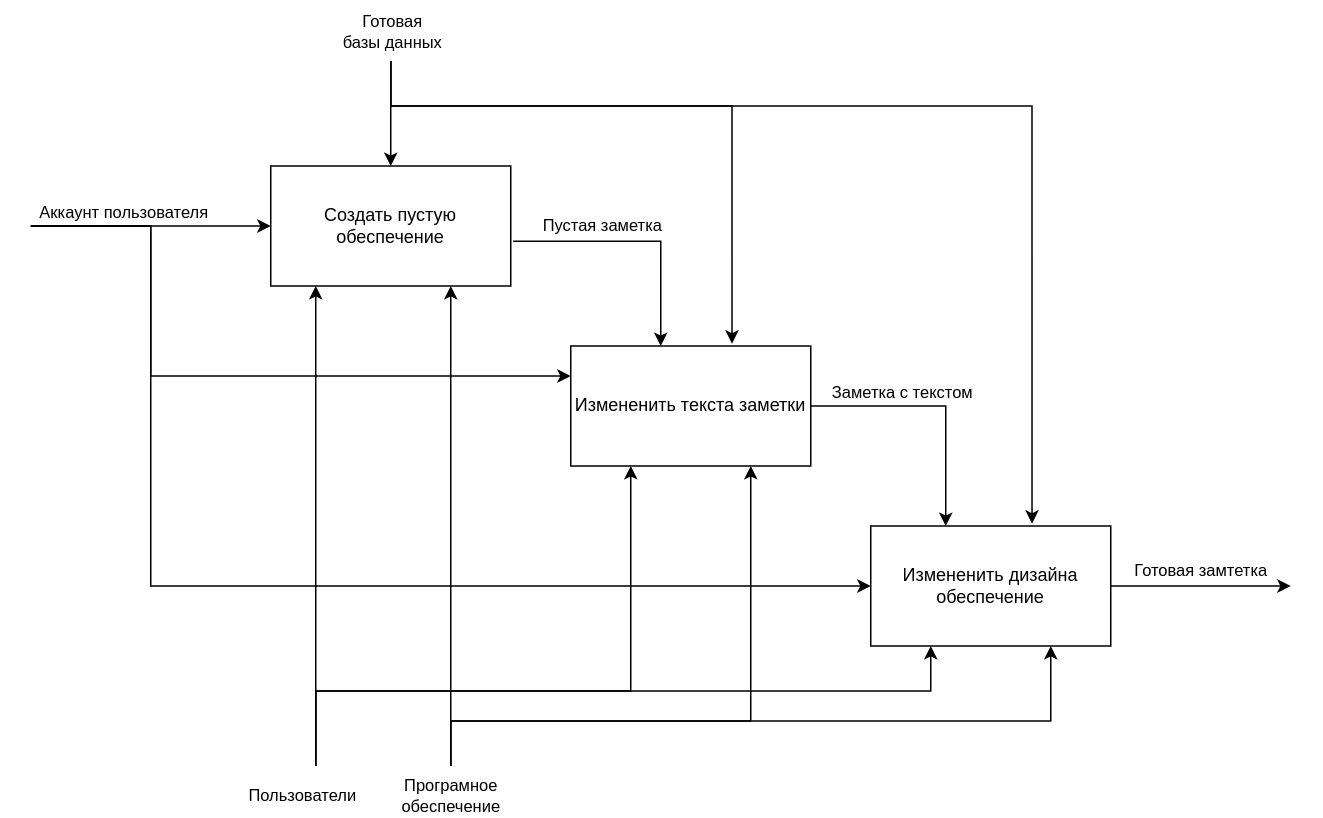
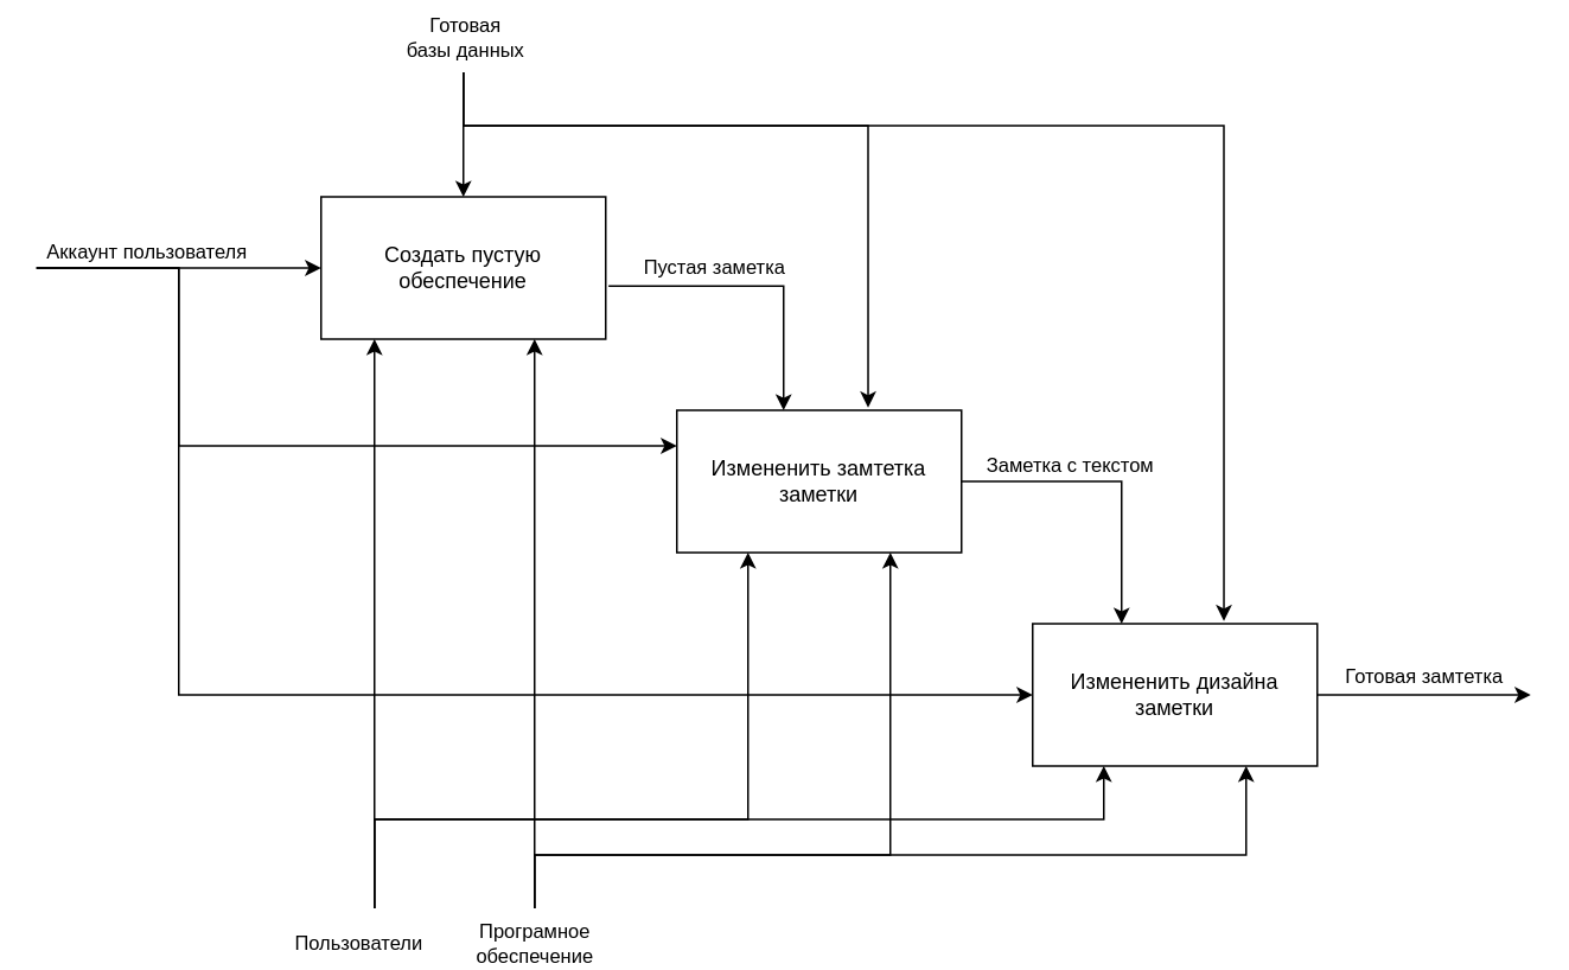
  <mxCell id="0" />
  <mxCell id="1" parent="0" />
  <mxCell id="2" value="Создать пустую обеспечение" style="rounded=0;whiteSpace=wrap;html=1;" parent="1" vertex="1"><mxGeometry x="180" y="110" width="160" height="80" as="geometry" /></mxCell>
- <mxCell id="3" value="Измененить текста заметки" style="rounded=0;whiteSpace=wrap;html=1;" parent="1" vertex="1"><mxGeometry x="380" y="230" width="160" height="80" as="geometry" /></mxCell>
+ <mxCell id="3" value="Измененить замтетка заметки" style="rounded=0;whiteSpace=wrap;html=1;" parent="1" vertex="1"><mxGeometry x="380" y="230" width="160" height="80" as="geometry" /></mxCell>
  <mxCell id="4" value="Готовая замтетка" style="edgeStyle=orthogonalEdgeStyle;rounded=0;orthogonalLoop=1;jettySize=auto;html=1;exitX=1;exitY=0.5;exitDx=0;exitDy=0;" parent="1" source="5" edge="1"><mxGeometry x="0.001" y="10" relative="1" as="geometry"><mxPoint x="860" y="390" as="targetPoint" /><Array as="points"><mxPoint x="820" y="390" /><mxPoint x="820" y="390" /></Array><mxPoint as="offset" /></mxGeometry></mxCell>
- <mxCell id="5" value="Измененить дизайна обеспечение" style="rounded=0;whiteSpace=wrap;html=1;" parent="1" vertex="1"><mxGeometry x="580" y="350" width="160" height="80" as="geometry" /></mxCell>
+ <mxCell id="5" value="Измененить дизайна заметки" style="rounded=0;whiteSpace=wrap;html=1;" parent="1" vertex="1"><mxGeometry x="580" y="350" width="160" height="80" as="geometry" /></mxCell>
  <mxCell id="6" value="" style="endArrow=classic;html=1;rounded=0;" parent="1" target="2" edge="1"><mxGeometry width="50" height="50" relative="1" as="geometry"><mxPoint y="150" as="sourcePoint" x="20" /><mxPoint x="660" y="100" as="targetPoint" /></mxGeometry></mxCell>
  <mxCell id="7" value="Аккаунт пользователя" style="edgeLabel;html=1;align=center;verticalAlign=middle;resizable=0;points=[];" parent="6" vertex="1" connectable="0"><mxGeometry x="-0.479" relative="1" as="geometry"><mxPoint x="19" y="-10" as="offset" /></mxGeometry></mxCell>
  <mxCell id="8" value="" style="endArrow=classic;html=1;rounded=0;entryX=0;entryY=0.25;entryDx=0;entryDy=0;edgeStyle=orthogonalEdgeStyle;" parent="1" target="3" edge="1"><mxGeometry width="50" height="50" relative="1" as="geometry"><mxPoint y="150" as="sourcePoint" x="20" /><mxPoint x="100" y="180" as="targetPoint" /><Array as="points"><mxPoint x="100" y="150" /><mxPoint x="100" y="250" /></Array></mxGeometry></mxCell>
  <mxCell id="9" value="" style="endArrow=classic;html=1;rounded=0;entryX=0;entryY=0.5;entryDx=0;entryDy=0;edgeStyle=orthogonalEdgeStyle;" parent="1" target="5" edge="1"><mxGeometry width="50" height="50" relative="1" as="geometry"><mxPoint y="150" as="sourcePoint" x="20" /><mxPoint x="560" y="90" as="targetPoint" /><Array as="points"><mxPoint x="100" y="150" /><mxPoint x="100" y="390" /></Array></mxGeometry></mxCell>
  <mxCell id="10" value="" style="endArrow=classic;html=1;rounded=0;entryX=0.25;entryY=1;entryDx=0;entryDy=0;" parent="1" edge="1"><mxGeometry width="50" height="50" relative="1" as="geometry"><mxPoint x="210" y="510" as="sourcePoint" /><mxPoint x="210" y="190" as="targetPoint" /></mxGeometry></mxCell>
  <mxCell id="11" value="Пользователи" style="edgeLabel;html=1;align=center;verticalAlign=middle;resizable=0;points=[];" parent="10" vertex="1" connectable="0"><mxGeometry x="-0.32" y="1" relative="1" as="geometry"><mxPoint x="-9" y="128" as="offset" /></mxGeometry></mxCell>
  <mxCell id="12" value="" style="endArrow=classic;html=1;rounded=0;entryX=0.25;entryY=1;entryDx=0;entryDy=0;edgeStyle=orthogonalEdgeStyle;" parent="1" target="3" edge="1"><mxGeometry width="50" height="50" relative="1" as="geometry"><mxPoint x="210" y="510" as="sourcePoint" /><mxPoint x="560" y="90" as="targetPoint" /><Array as="points"><mxPoint x="210" y="510" /><mxPoint x="210" y="460" /><mxPoint x="420" y="460" /></Array></mxGeometry></mxCell>
  <mxCell id="13" value="Програмное&lt;br&gt;обеспечение" style="endArrow=classic;html=1;rounded=0;entryX=0.75;entryY=1;entryDx=0;entryDy=0;" parent="1" edge="1"><mxGeometry x="-1" y="-20" width="50" height="50" relative="1" as="geometry"><mxPoint x="300" y="510" as="sourcePoint" /><mxPoint x="300" y="190" as="targetPoint" /><mxPoint x="-20" y="20" as="offset" /></mxGeometry></mxCell>
  <mxCell id="14" value="" style="endArrow=classic;html=1;rounded=0;entryX=0.75;entryY=1;entryDx=0;entryDy=0;edgeStyle=orthogonalEdgeStyle;" parent="1" target="5" edge="1"><mxGeometry width="50" height="50" relative="1" as="geometry"><mxPoint x="300" y="510" as="sourcePoint" /><mxPoint x="580" y="470" as="targetPoint" /><Array as="points"><mxPoint x="300" y="480" /><mxPoint x="700" y="480" /></Array></mxGeometry></mxCell>
  <mxCell id="15" value="" style="endArrow=classic;html=1;rounded=0;entryX=0.75;entryY=1;entryDx=0;entryDy=0;edgeStyle=orthogonalEdgeStyle;" parent="1" target="3" edge="1"><mxGeometry width="50" height="50" relative="1" as="geometry"><mxPoint x="300" y="510" as="sourcePoint" /><mxPoint x="560" y="90" as="targetPoint" /><Array as="points"><mxPoint x="300" y="480" /><mxPoint x="500" y="480" /></Array></mxGeometry></mxCell>
  <mxCell id="16" value="" style="endArrow=classic;html=1;rounded=0;entryX=0.25;entryY=1;entryDx=0;entryDy=0;edgeStyle=orthogonalEdgeStyle;" parent="1" target="5" edge="1"><mxGeometry width="50" height="50" relative="1" as="geometry"><mxPoint x="210" y="510" as="sourcePoint" /><mxPoint x="560" y="90" as="targetPoint" /><Array as="points"><mxPoint x="210" y="460" /><mxPoint x="620" y="460" /></Array></mxGeometry></mxCell>
  <mxCell id="17" value="" style="endArrow=classic;html=1;rounded=0;exitX=1.01;exitY=0.628;exitDx=0;exitDy=0;exitPerimeter=0;edgeStyle=orthogonalEdgeStyle;" parent="1" source="2" edge="1"><mxGeometry width="50" height="50" relative="1" as="geometry"><mxPoint x="510" y="140" as="sourcePoint" /><mxPoint x="440" y="230" as="targetPoint" /><Array as="points"><mxPoint x="440" y="160" /><mxPoint x="440" y="230" /></Array></mxGeometry></mxCell>
  <mxCell id="18" value="Пустая заметка" style="edgeLabel;html=1;align=center;verticalAlign=middle;resizable=0;points=[];" parent="17" vertex="1" connectable="0"><mxGeometry x="0.334" y="-1" relative="1" as="geometry"><mxPoint x="-39" y="-24" as="offset" /></mxGeometry></mxCell>
  <mxCell id="19" value="" style="endArrow=classic;html=1;rounded=0;exitX=1;exitY=0.5;exitDx=0;exitDy=0;edgeStyle=orthogonalEdgeStyle;" parent="1" source="3" edge="1"><mxGeometry width="50" height="50" relative="1" as="geometry"><mxPoint x="510" y="140" as="sourcePoint" /><mxPoint x="630" y="350" as="targetPoint" /><Array as="points"><mxPoint x="630" y="270" /><mxPoint x="630" y="350" /></Array></mxGeometry></mxCell>
  <mxCell id="20" value="Заметка с текстом" style="edgeLabel;html=1;align=center;verticalAlign=middle;resizable=0;points=[];" parent="19" vertex="1" connectable="0"><mxGeometry x="-0.054" y="-1" relative="1" as="geometry"><mxPoint x="-20" y="-11" as="offset" /></mxGeometry></mxCell>
  <mxCell id="21" value="Готовая&lt;br&gt;базы данных" style="edgeLabel;html=1;align=center;verticalAlign=middle;resizable=0;points=[];" parent="1" vertex="1" connectable="0"><mxGeometry x="260" y="20" as="geometry" /></mxCell>
  <mxCell id="22" value="" style="endArrow=classic;html=1;rounded=0;entryX=0.5;entryY=0;entryDx=0;entryDy=0;" parent="1" target="2" edge="1"><mxGeometry width="50" height="50" relative="1" as="geometry"><mxPoint x="260" y="40" as="sourcePoint" /><mxPoint x="560" y="90" as="targetPoint" /></mxGeometry></mxCell>
  <mxCell id="23" value="" style="endArrow=classic;html=1;rounded=0;entryX=0.672;entryY=-0.019;entryDx=0;entryDy=0;entryPerimeter=0;edgeStyle=orthogonalEdgeStyle;" parent="1" target="3" edge="1"><mxGeometry width="50" height="50" relative="1" as="geometry"><mxPoint x="260" y="40" as="sourcePoint" /><mxPoint x="560" y="90" as="targetPoint" /><Array as="points"><mxPoint x="260" y="70" /><mxPoint x="488" y="70" /></Array></mxGeometry></mxCell>
  <mxCell id="24" value="" style="endArrow=classic;html=1;rounded=0;entryX=0.672;entryY=-0.019;entryDx=0;entryDy=0;entryPerimeter=0;edgeStyle=orthogonalEdgeStyle;" parent="1" target="5" edge="1"><mxGeometry width="50" height="50" relative="1" as="geometry"><mxPoint x="260" y="40" as="sourcePoint" /><mxPoint x="560" y="90" as="targetPoint" /><Array as="points"><mxPoint x="260" y="70" /><mxPoint x="688" y="70" /></Array></mxGeometry></mxCell>
